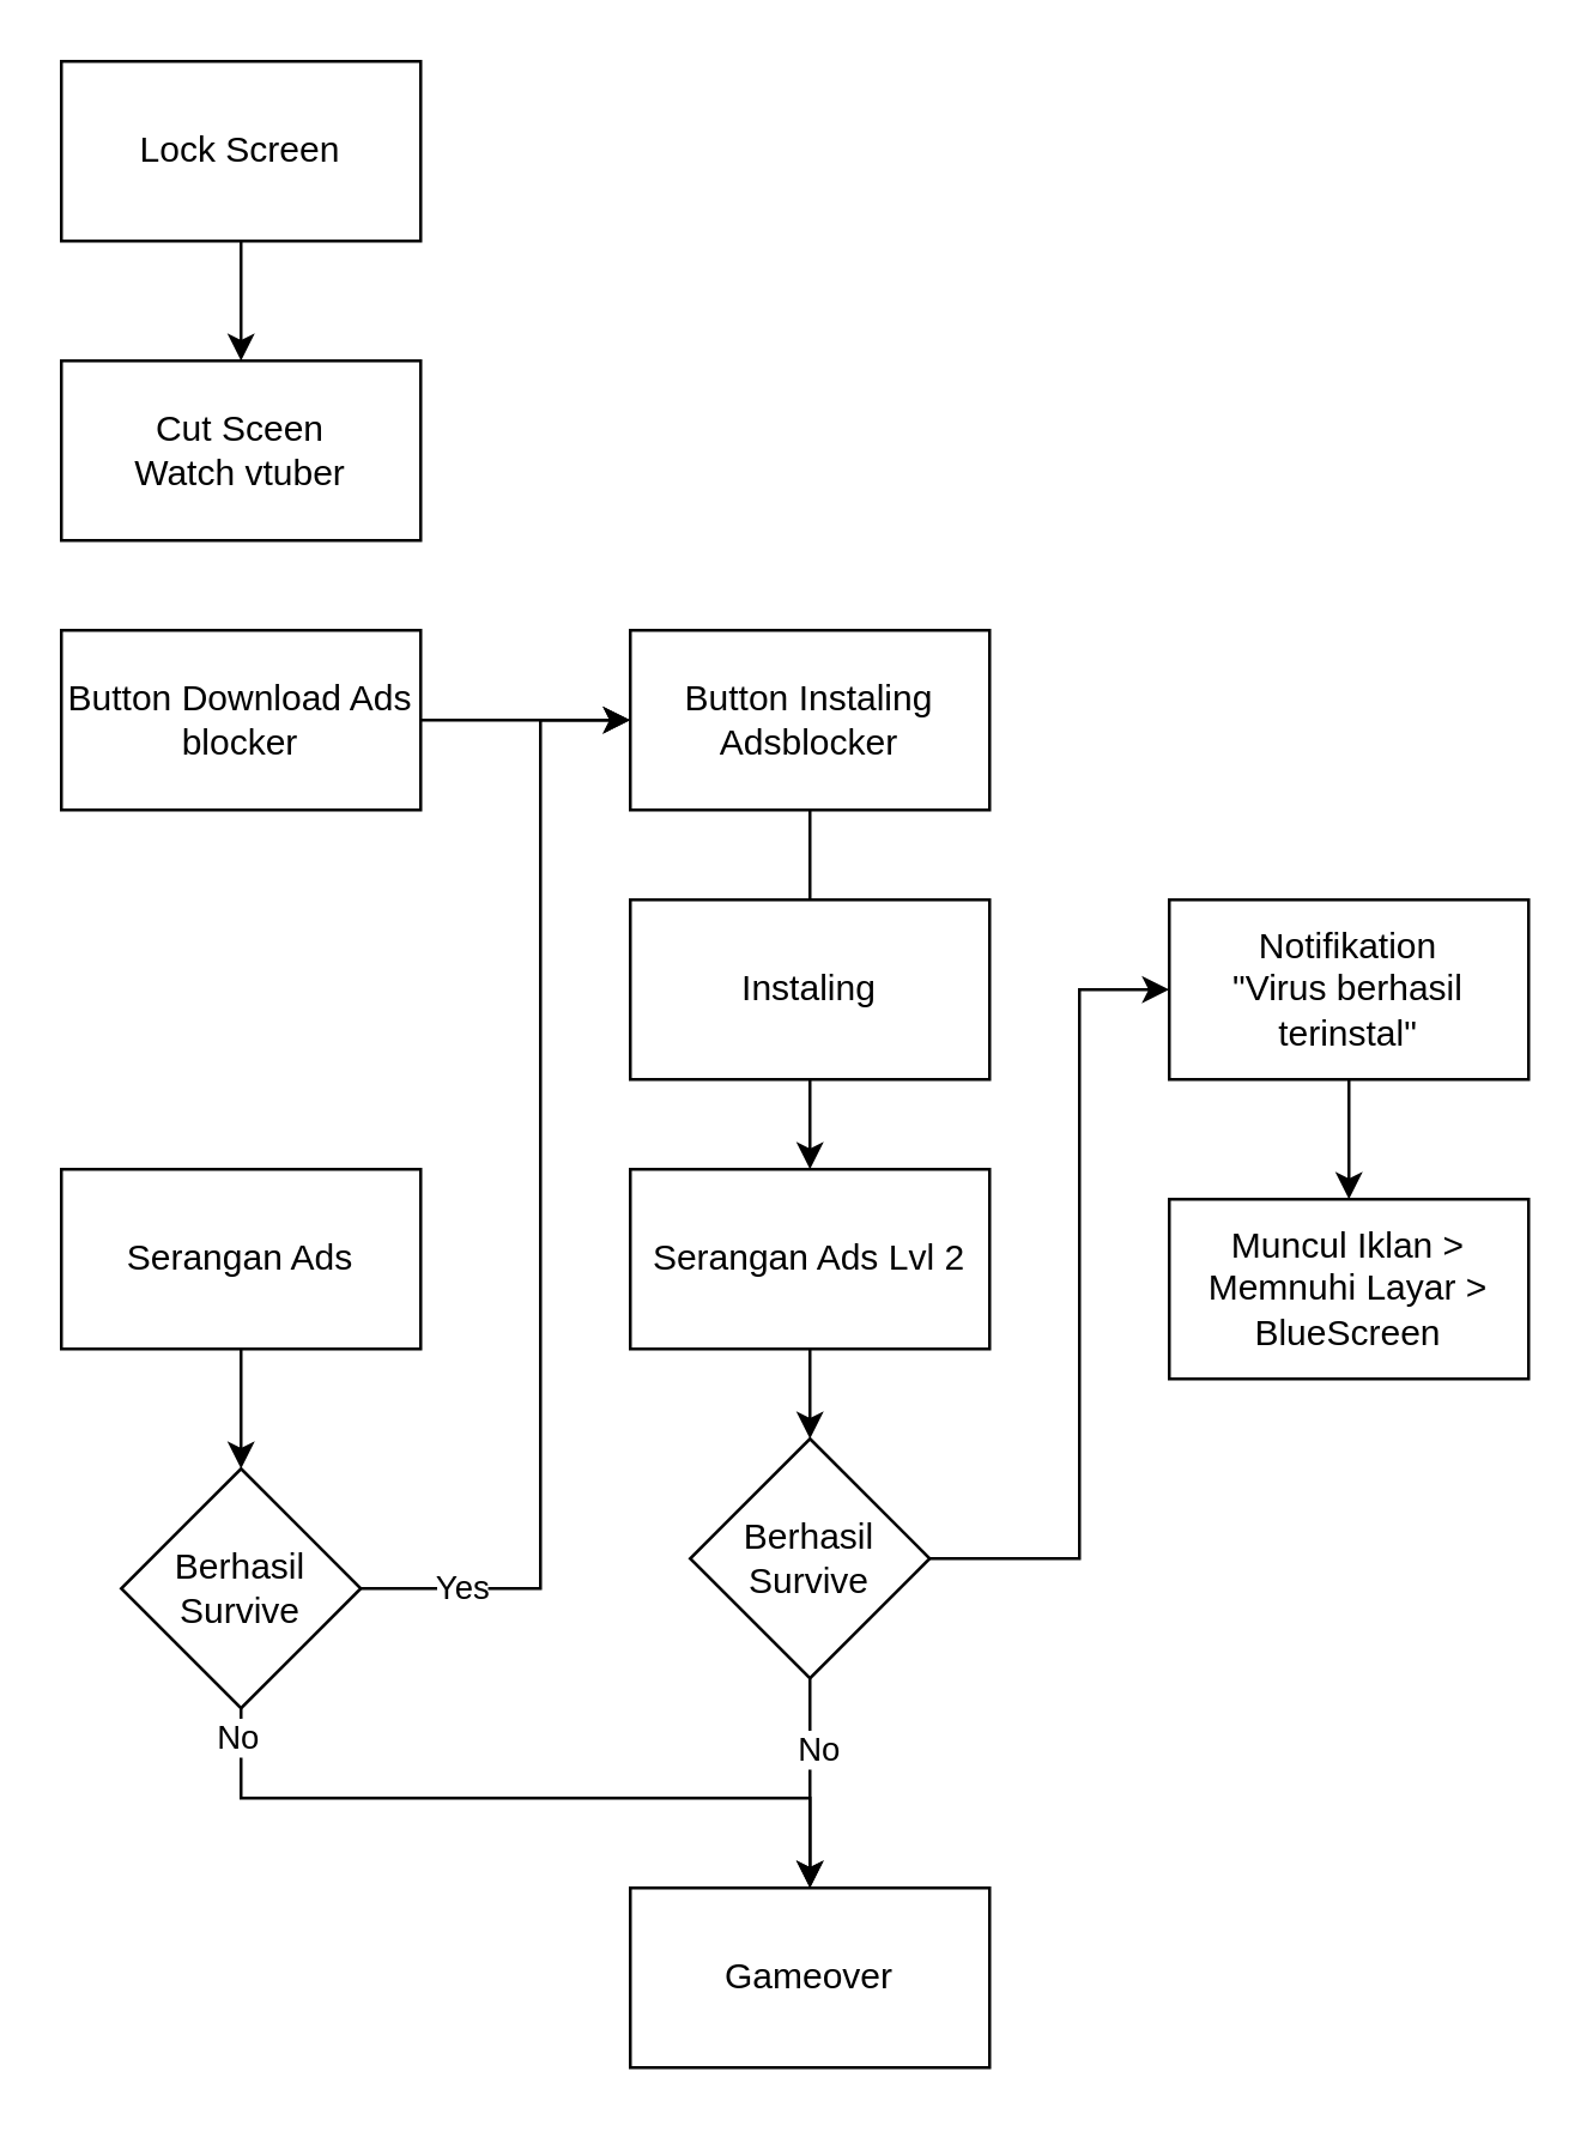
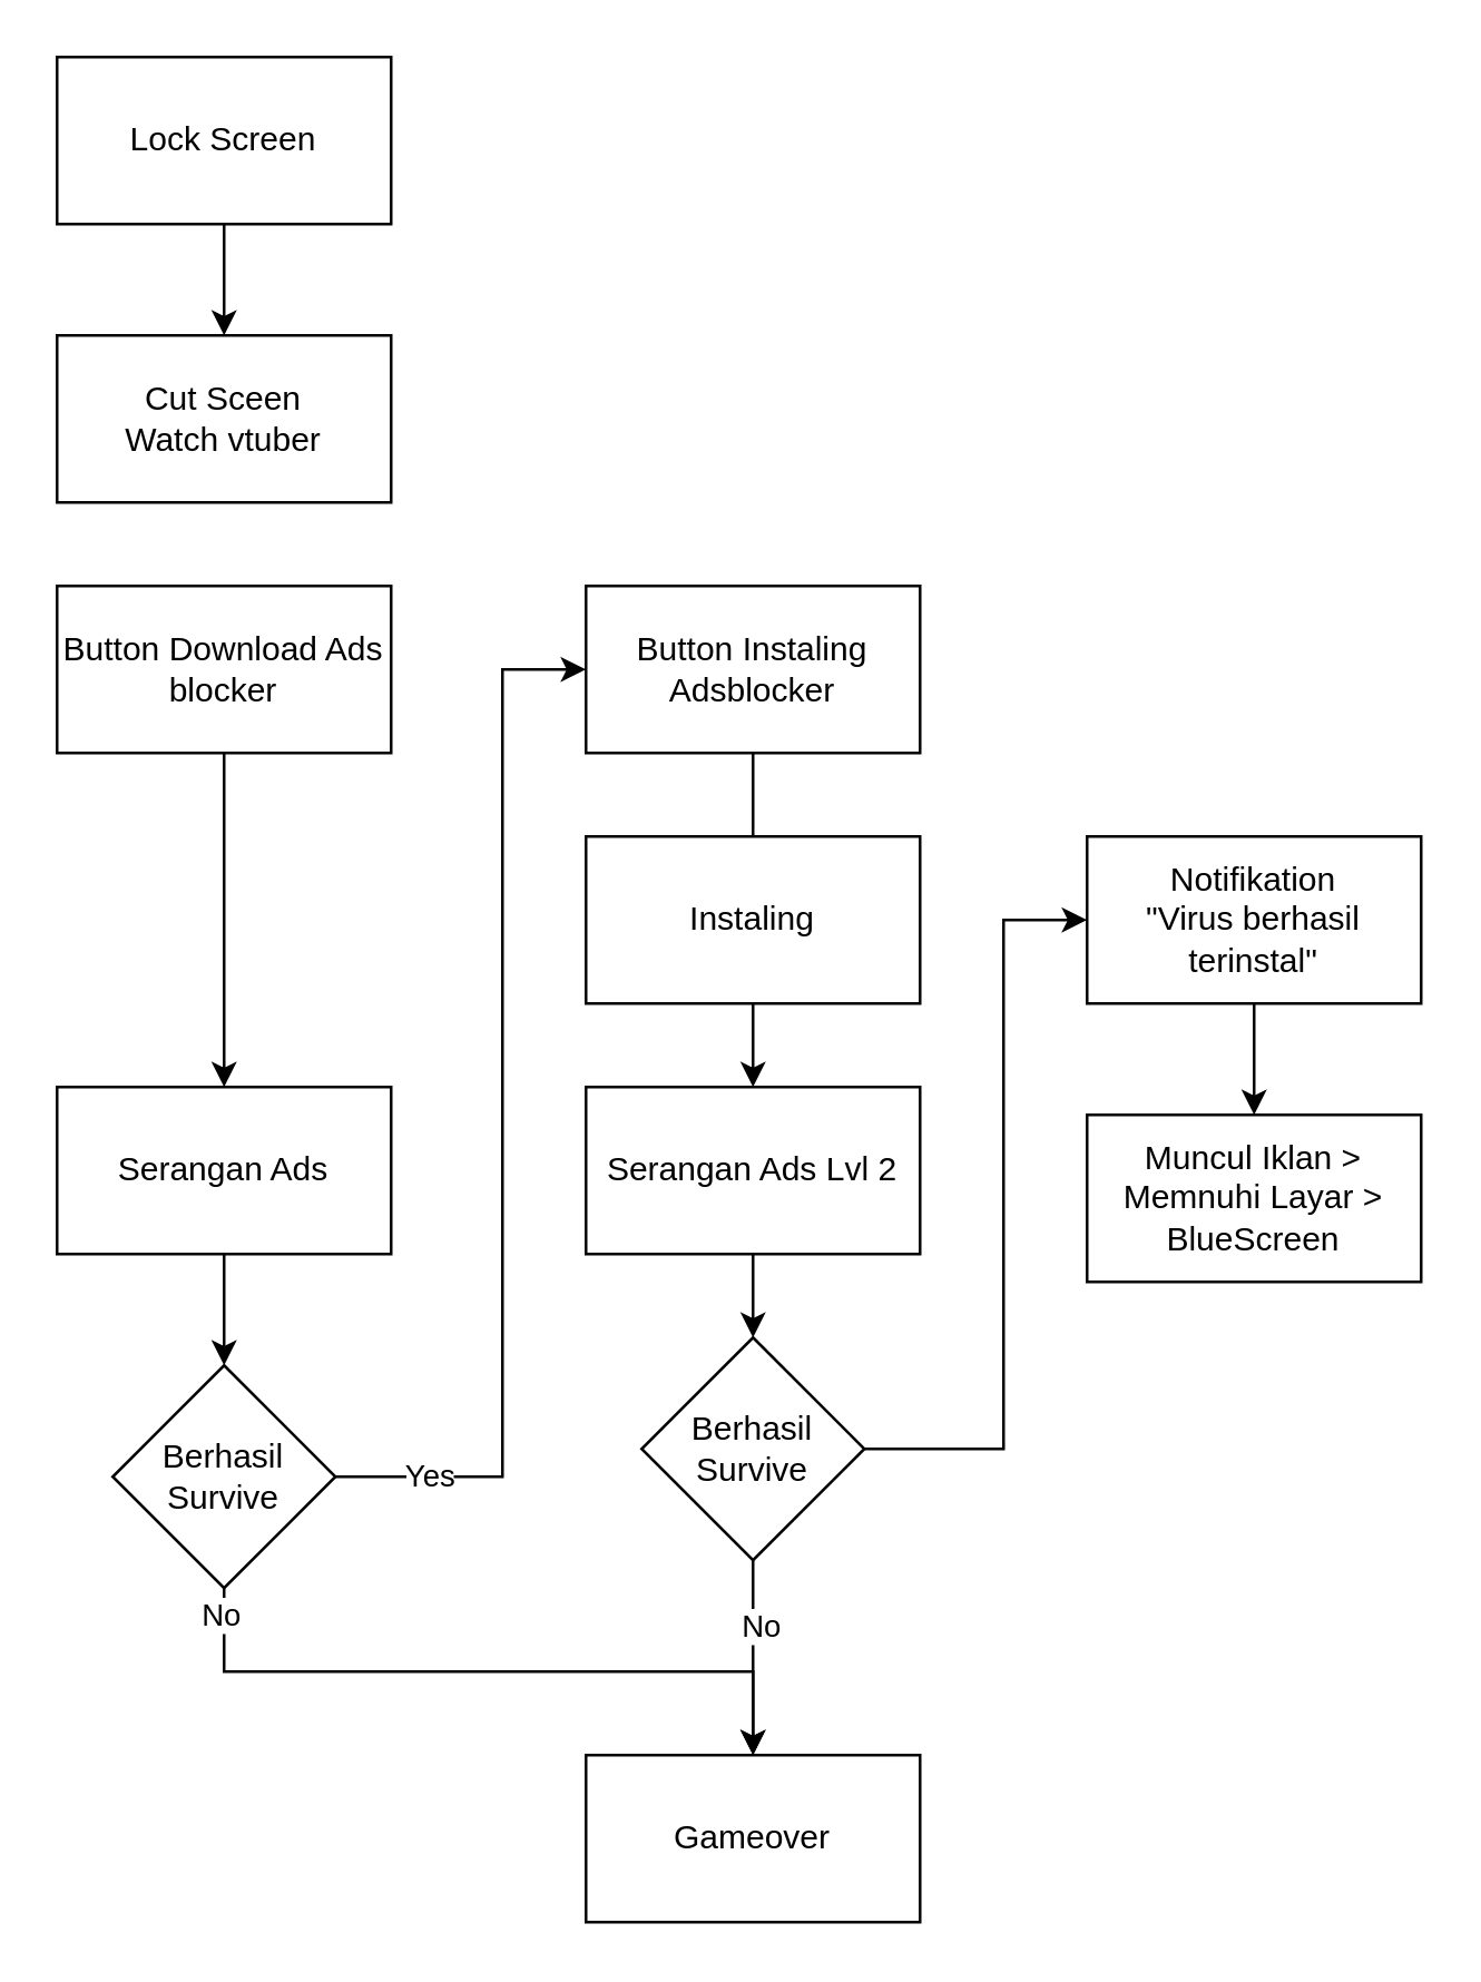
  <mxCell id="0" />
  <mxCell id="1" parent="0" />
  <mxCell id="2" value="" style="edgeStyle=orthogonalEdgeStyle;rounded=0;orthogonalLoop=1;jettySize=auto;html=1;" edge="1" parent="1" source="3" target="4"><mxGeometry relative="1" as="geometry" /></mxCell>
  <mxCell id="3" value="Lock Screen" style="rounded=0;whiteSpace=wrap;html=1;" vertex="1" parent="1"><mxGeometry x="20" y="20" width="120" height="60" as="geometry" /></mxCell>
  <mxCell id="4" value="Cut Sceen&lt;br&gt;Watch vtuber" style="rounded=0;whiteSpace=wrap;html=1;" vertex="1" parent="1"><mxGeometry x="20" y="120" width="120" height="60" as="geometry" /></mxCell>
- <mxCell id="5" value="" style="edgeStyle=orthogonalEdgeStyle;rounded=0;orthogonalLoop=1;jettySize=auto;html=1;" edge="1" parent="1" source="6" target="10"><mxGeometry relative="1" as="geometry" /></mxCell>
+ <mxCell id="5" value="" style="edgeStyle=orthogonalEdgeStyle;rounded=0;orthogonalLoop=1;jettySize=auto;html=1;" edge="1" parent="1" source="6" target="8"><mxGeometry relative="1" as="geometry" /></mxCell>
  <mxCell id="6" value="Button Download Ads blocker" style="rounded=0;whiteSpace=wrap;html=1;" vertex="1" parent="1"><mxGeometry x="20" y="210" width="120" height="60" as="geometry" /></mxCell>
  <mxCell id="7" value="" style="edgeStyle=orthogonalEdgeStyle;rounded=0;orthogonalLoop=1;jettySize=auto;html=1;" edge="1" parent="1" source="8" target="20"><mxGeometry relative="1" as="geometry" /></mxCell>
  <mxCell id="8" value="Serangan Ads" style="rounded=0;whiteSpace=wrap;html=1;" vertex="1" parent="1"><mxGeometry x="20" y="390" width="120" height="60" as="geometry" /></mxCell>
  <mxCell id="9" value="" style="edgeStyle=orthogonalEdgeStyle;rounded=0;orthogonalLoop=1;jettySize=auto;html=1;" edge="1" parent="1" source="10" target="13"><mxGeometry relative="1" as="geometry" /></mxCell>
  <mxCell id="10" value="Button Instaling Adsblocker" style="rounded=0;whiteSpace=wrap;html=1;" vertex="1" parent="1"><mxGeometry x="210" y="210" width="120" height="60" as="geometry" /></mxCell>
  <mxCell id="11" value="Instaling" style="rounded=0;whiteSpace=wrap;html=1;" vertex="1" parent="1"><mxGeometry x="210" y="300" width="120" height="60" as="geometry" /></mxCell>
  <mxCell id="12" value="" style="edgeStyle=orthogonalEdgeStyle;rounded=0;orthogonalLoop=1;jettySize=auto;html=1;" edge="1" parent="1" source="13" target="24"><mxGeometry relative="1" as="geometry" /></mxCell>
  <mxCell id="13" value="Serangan Ads Lvl 2" style="rounded=0;whiteSpace=wrap;html=1;" vertex="1" parent="1"><mxGeometry x="210" y="390" width="120" height="60" as="geometry" /></mxCell>
  <mxCell id="14" value="" style="edgeStyle=orthogonalEdgeStyle;rounded=0;orthogonalLoop=1;jettySize=auto;html=1;" edge="1" parent="1" source="15" target="26"><mxGeometry relative="1" as="geometry" /></mxCell>
  <mxCell id="15" value="Notifikation&lt;br&gt;&quot;Virus berhasil terinstal&quot;" style="rounded=0;whiteSpace=wrap;html=1;" vertex="1" parent="1"><mxGeometry x="390" y="300" width="120" height="60" as="geometry" /></mxCell>
  <mxCell id="16" style="edgeStyle=orthogonalEdgeStyle;rounded=0;orthogonalLoop=1;jettySize=auto;html=1;exitX=1;exitY=0.5;exitDx=0;exitDy=0;entryX=0;entryY=0.5;entryDx=0;entryDy=0;" edge="1" parent="1" source="20" target="10"><mxGeometry relative="1" as="geometry"><Array as="points"><mxPoint x="180" y="530" /><mxPoint x="180" y="240" /></Array></mxGeometry></mxCell>
  <mxCell id="17" value="Yes" style="edgeLabel;html=1;align=center;verticalAlign=middle;resizable=0;points=[];" vertex="1" connectable="0" parent="16"><mxGeometry x="-0.825" y="1" relative="1" as="geometry"><mxPoint as="offset" /></mxGeometry></mxCell>
  <mxCell id="18" style="edgeStyle=orthogonalEdgeStyle;rounded=0;orthogonalLoop=1;jettySize=auto;html=1;exitX=0.5;exitY=1;exitDx=0;exitDy=0;entryX=0.5;entryY=0;entryDx=0;entryDy=0;" edge="1" parent="1" source="20" target="25"><mxGeometry relative="1" as="geometry" /></mxCell>
  <mxCell id="19" value="No" style="edgeLabel;html=1;align=center;verticalAlign=middle;resizable=0;points=[];" vertex="1" connectable="0" parent="18"><mxGeometry x="-0.927" y="-2" relative="1" as="geometry"><mxPoint as="offset" /></mxGeometry></mxCell>
  <mxCell id="20" value="Berhasil Survive&lt;br&gt;" style="rhombus;whiteSpace=wrap;html=1;" vertex="1" parent="1"><mxGeometry x="40" y="490" width="80" height="80" as="geometry" /></mxCell>
  <mxCell id="21" value="" style="edgeStyle=orthogonalEdgeStyle;rounded=0;orthogonalLoop=1;jettySize=auto;html=1;" edge="1" parent="1" source="24" target="25"><mxGeometry relative="1" as="geometry" /></mxCell>
  <mxCell id="22" value="No" style="edgeLabel;html=1;align=center;verticalAlign=middle;resizable=0;points=[];" vertex="1" connectable="0" parent="21"><mxGeometry x="-0.351" y="2" relative="1" as="geometry"><mxPoint as="offset" /></mxGeometry></mxCell>
  <mxCell id="23" style="edgeStyle=orthogonalEdgeStyle;rounded=0;orthogonalLoop=1;jettySize=auto;html=1;exitX=1;exitY=0.5;exitDx=0;exitDy=0;entryX=0;entryY=0.5;entryDx=0;entryDy=0;" edge="1" parent="1" source="24" target="15"><mxGeometry relative="1" as="geometry"><Array as="points"><mxPoint x="360" y="520" /><mxPoint x="360" y="330" /></Array></mxGeometry></mxCell>
  <mxCell id="24" value="Berhasil Survive&lt;br&gt;" style="rhombus;whiteSpace=wrap;html=1;" vertex="1" parent="1"><mxGeometry x="230" y="480" width="80" height="80" as="geometry" /></mxCell>
  <mxCell id="25" value="Gameover" style="rounded=0;whiteSpace=wrap;html=1;" vertex="1" parent="1"><mxGeometry x="210" y="630" width="120" height="60" as="geometry" /></mxCell>
  <mxCell id="26" value="Muncul Iklan &amp;gt; Memnuhi Layar &amp;gt; BlueScreen" style="whiteSpace=wrap;html=1;rounded=0;" vertex="1" parent="1"><mxGeometry x="390" y="400" width="120" height="60" as="geometry" /></mxCell>
